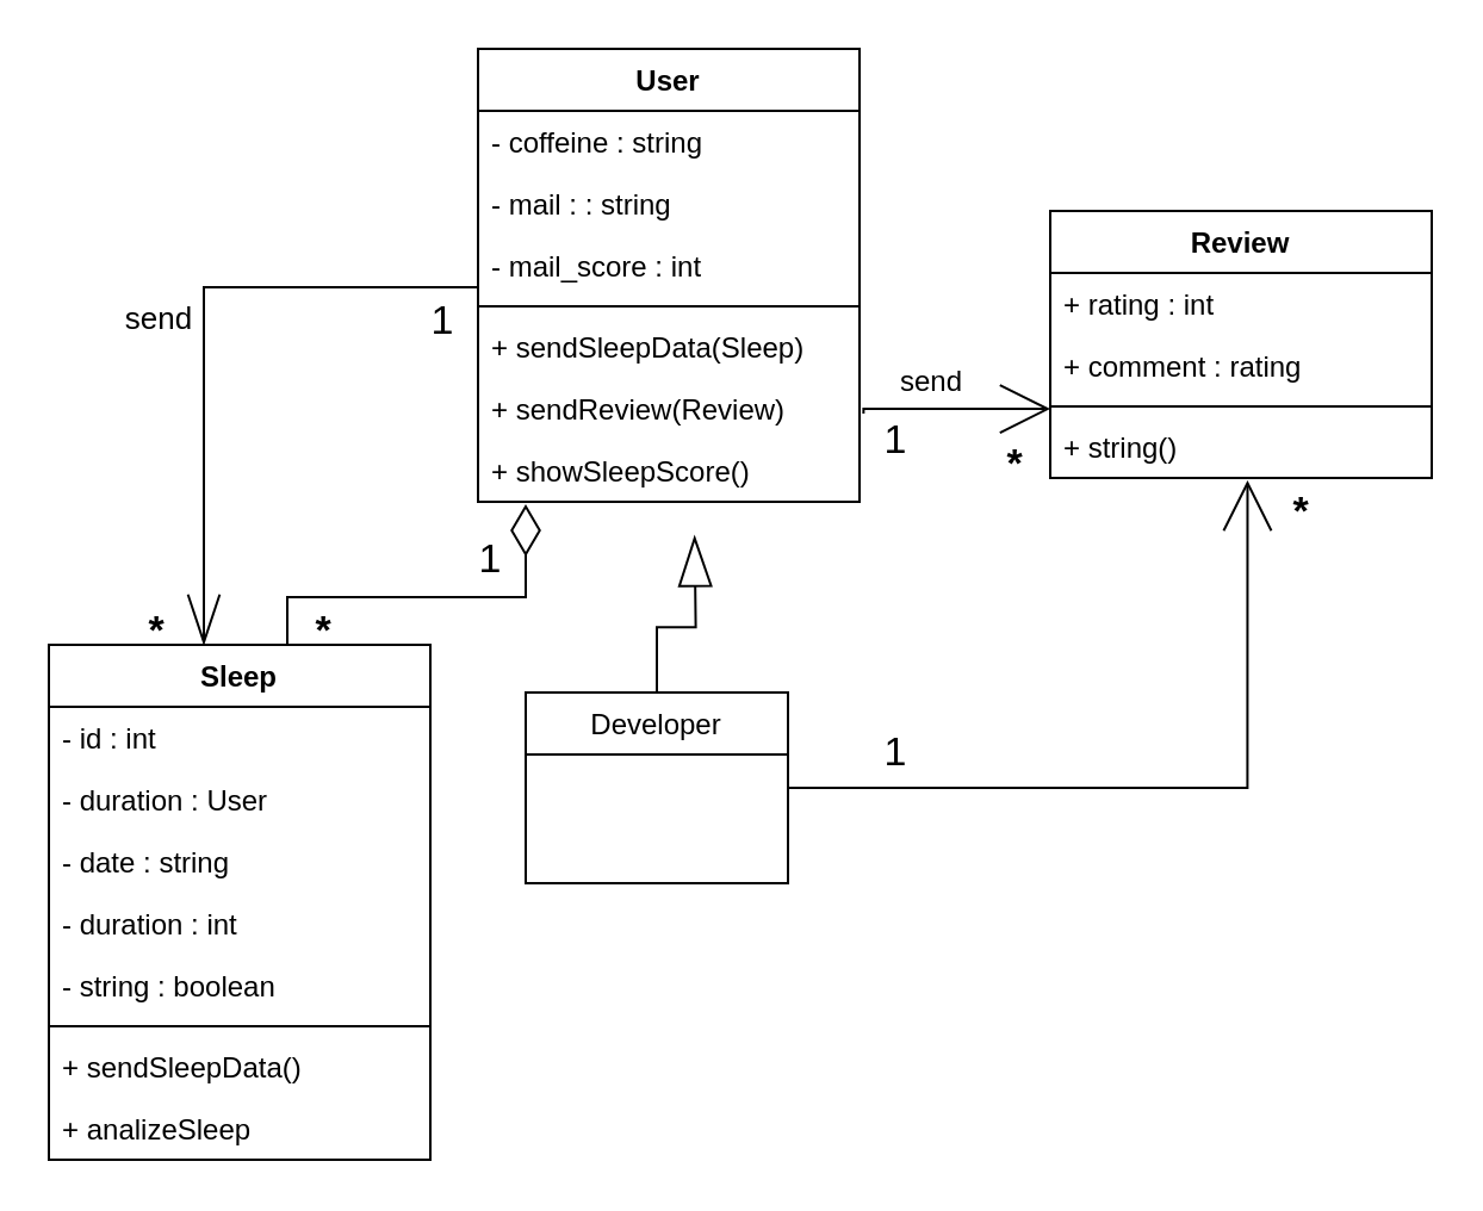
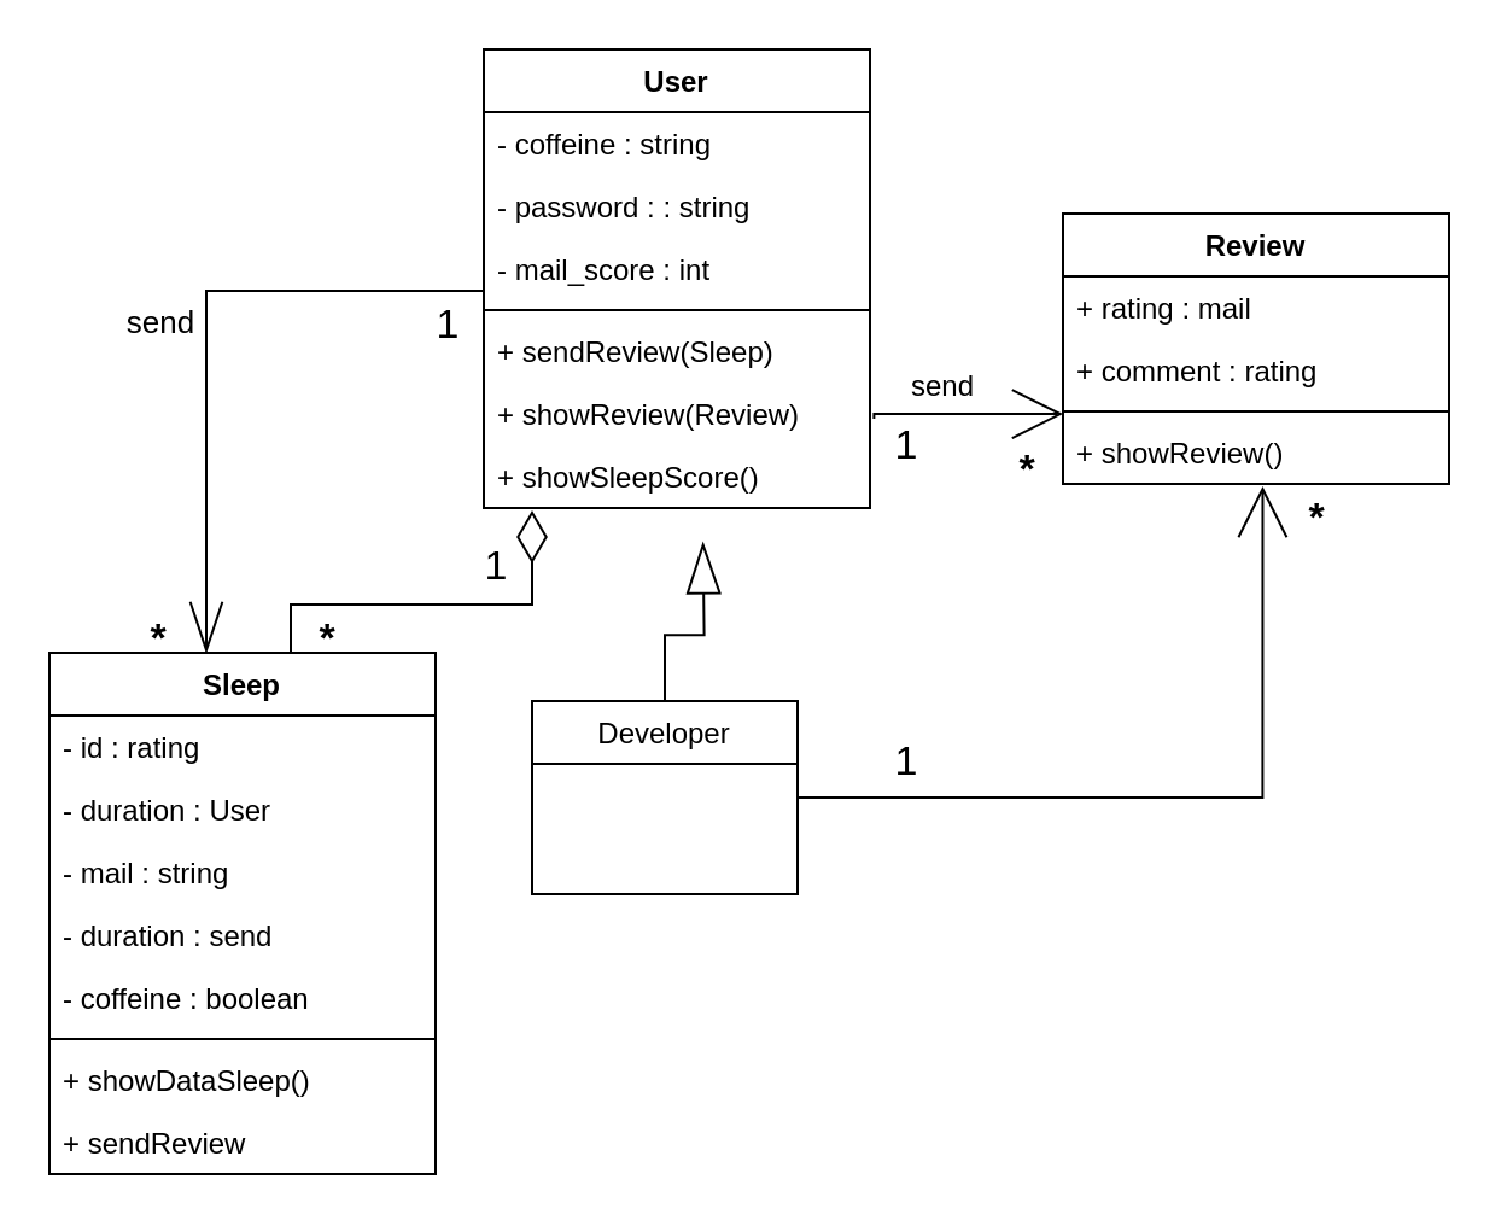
  <mxCell id="0" />
  <mxCell id="1" parent="0" />
  <mxCell id="2" style="edgeStyle=orthogonalEdgeStyle;rounded=0;orthogonalLoop=1;jettySize=auto;html=1;entryX=0.25;entryY=0;entryDx=0;entryDy=0;strokeWidth=1;fontSize=17;endArrow=openThin;endFill=0;endSize=19;targetPerimeterSpacing=0;exitX=0.003;exitY=0.845;exitDx=0;exitDy=0;exitPerimeter=0;" parent="1" source="21" edge="1"><mxGeometry relative="1" as="geometry"><mxPoint x="220" y="172" as="sourcePoint" /><mxPoint x="85" y="270" as="targetPoint" /><Array as="points"><mxPoint x="85" y="120" /></Array></mxGeometry></mxCell>
  <mxCell id="3" value="&lt;font style=&quot;font-size: 13px;&quot;&gt;send&lt;/font&gt;" style="edgeLabel;html=1;align=center;verticalAlign=middle;resizable=0;points=[];fontSize=17;" parent="2" vertex="1" connectable="0"><mxGeometry x="0.021" y="-9" relative="1" as="geometry"><mxPoint x="-11" y="-8" as="offset" /></mxGeometry></mxCell>
  <mxCell id="4" style="edgeStyle=orthogonalEdgeStyle;rounded=0;orthogonalLoop=1;jettySize=auto;html=1;endArrow=diamondThin;endFill=0;strokeWidth=1;endSize=19;targetPerimeterSpacing=0;" parent="1" edge="1"><mxGeometry relative="1" as="geometry"><mxPoint x="120" y="270" as="sourcePoint" /><mxPoint x="220" y="211" as="targetPoint" /><Array as="points"><mxPoint x="120" y="250" /><mxPoint x="220" y="250" /></Array></mxGeometry></mxCell>
  <mxCell id="5" value="&lt;b&gt;&lt;font style=&quot;font-size: 17px;&quot;&gt;*&lt;/font&gt;&lt;/b&gt;" style="text;html=1;align=center;verticalAlign=middle;resizable=0;points=[];autosize=1;strokeColor=none;fillColor=none;" parent="1" vertex="1"><mxGeometry x="120" y="250" width="30" height="30" as="geometry" /></mxCell>
  <mxCell id="6" value="1" style="text;html=1;align=center;verticalAlign=middle;resizable=0;points=[];autosize=1;strokeColor=none;fillColor=none;fontSize=17;" parent="1" vertex="1"><mxGeometry x="190" y="220" width="30" height="30" as="geometry" /></mxCell>
  <mxCell id="7" style="edgeStyle=orthogonalEdgeStyle;rounded=0;orthogonalLoop=1;jettySize=auto;html=1;entryX=0.506;entryY=1.008;entryDx=0;entryDy=0;entryPerimeter=0;strokeWidth=1;fontSize=13;endArrow=blockThin;endFill=0;endSize=19;targetPerimeterSpacing=0;" parent="1" source="9" edge="1"><mxGeometry relative="1" as="geometry"><mxPoint x="290.84" y="224.208" as="targetPoint" /></mxGeometry></mxCell>
  <mxCell id="8" style="edgeStyle=orthogonalEdgeStyle;rounded=0;orthogonalLoop=1;jettySize=auto;html=1;strokeWidth=1;fontSize=12;endArrow=open;endFill=0;endSize=19;targetPerimeterSpacing=0;entryX=0.591;entryY=1.115;entryDx=0;entryDy=0;entryPerimeter=0;" parent="1" source="9" edge="1"><mxGeometry relative="1" as="geometry"><mxPoint x="522.74" y="200.99" as="targetPoint" /><Array as="points"><mxPoint x="523" y="330" /></Array></mxGeometry></mxCell>
  <mxCell id="9" value="Developer" style="swimlane;fontStyle=0;childLayout=stackLayout;horizontal=1;startSize=26;fillColor=none;horizontalStack=0;resizeParent=1;resizeParentMax=0;resizeLast=0;collapsible=1;marginBottom=0;fontSize=12;" parent="1" vertex="1"><mxGeometry x="220" y="290" width="110" height="80" as="geometry" /></mxCell>
  <mxCell id="10" value="&lt;font style=&quot;font-size: 12px;&quot;&gt;send&lt;br&gt;&lt;/font&gt;" style="edgeLabel;html=1;align=center;verticalAlign=middle;resizable=0;points=[];fontSize=12;" parent="1" vertex="1" connectable="0"><mxGeometry x="390" y="159" as="geometry"><mxPoint x="-1" as="offset" /></mxGeometry></mxCell>
  <mxCell id="11" style="edgeStyle=orthogonalEdgeStyle;rounded=0;orthogonalLoop=1;jettySize=auto;html=1;strokeWidth=1;fontSize=12;endArrow=open;endFill=0;endSize=19;targetPerimeterSpacing=0;exitX=0.056;exitY=0.1;exitDx=0;exitDy=0;exitPerimeter=0;entryX=0;entryY=0.962;entryDx=0;entryDy=0;entryPerimeter=0;" parent="1" source="14" edge="1"><mxGeometry relative="1" as="geometry"><mxPoint x="440" y="171.012" as="targetPoint" /><Array as="points"><mxPoint x="362" y="171" /></Array><mxPoint x="358.04" y="169.79" as="sourcePoint" /></mxGeometry></mxCell>
  <mxCell id="12" value="1" style="text;html=1;align=center;verticalAlign=middle;resizable=0;points=[];autosize=1;strokeColor=none;fillColor=none;fontSize=17;" parent="1" vertex="1"><mxGeometry x="170" y="120" width="30" height="30" as="geometry" /></mxCell>
  <mxCell id="13" value="&lt;b&gt;&lt;font style=&quot;font-size: 17px;&quot;&gt;*&lt;/font&gt;&lt;/b&gt;" style="text;html=1;align=center;verticalAlign=middle;resizable=0;points=[];autosize=1;strokeColor=none;fillColor=none;" parent="1" vertex="1"><mxGeometry x="50" y="250" width="30" height="30" as="geometry" /></mxCell>
  <mxCell id="14" value="1" style="text;html=1;align=center;verticalAlign=middle;resizable=0;points=[];autosize=1;strokeColor=none;fillColor=none;fontSize=17;" parent="1" vertex="1"><mxGeometry x="360" y="170" width="30" height="30" as="geometry" /></mxCell>
  <mxCell id="15" value="&lt;b&gt;&lt;font style=&quot;font-size: 17px;&quot;&gt;*&lt;/font&gt;&lt;/b&gt;" style="text;html=1;align=center;verticalAlign=middle;resizable=0;points=[];autosize=1;strokeColor=none;fillColor=none;" parent="1" vertex="1"><mxGeometry x="410" y="180" width="30" height="30" as="geometry" /></mxCell>
  <mxCell id="16" value="1" style="text;html=1;align=center;verticalAlign=middle;resizable=0;points=[];autosize=1;strokeColor=none;fillColor=none;fontSize=17;" parent="1" vertex="1"><mxGeometry x="360" y="301" width="30" height="30" as="geometry" /></mxCell>
  <mxCell id="17" value="&lt;b&gt;&lt;font style=&quot;font-size: 17px;&quot;&gt;*&lt;/font&gt;&lt;/b&gt;" style="text;html=1;align=center;verticalAlign=middle;resizable=0;points=[];autosize=1;strokeColor=none;fillColor=none;" parent="1" vertex="1"><mxGeometry x="530" y="200" width="30" height="30" as="geometry" /></mxCell>
  <mxCell id="18" value="User" style="swimlane;fontStyle=1;align=center;verticalAlign=top;childLayout=stackLayout;horizontal=1;startSize=26;horizontalStack=0;resizeParent=1;resizeParentMax=0;resizeLast=0;collapsible=1;marginBottom=0;" vertex="1" parent="1"><mxGeometry x="200" y="20" width="160" height="190" as="geometry" /></mxCell>
  <mxCell id="19" value="- coffeine : string" style="text;strokeColor=none;fillColor=none;align=left;verticalAlign=top;spacingLeft=4;spacingRight=4;overflow=hidden;rotatable=0;points=[[0,0.5],[1,0.5]];portConstraint=eastwest;" vertex="1" parent="18"><mxGeometry y="26" width="160" height="26" as="geometry" /></mxCell>
- <mxCell id="20" value="- mail : : string&#10;" style="text;strokeColor=none;fillColor=none;align=left;verticalAlign=top;spacingLeft=4;spacingRight=4;overflow=hidden;rotatable=0;points=[[0,0.5],[1,0.5]];portConstraint=eastwest;" vertex="1" parent="18"><mxGeometry y="52" width="160" height="26" as="geometry" /></mxCell>
+ <mxCell id="20" value="- password : : string&#10;" style="text;strokeColor=none;fillColor=none;align=left;verticalAlign=top;spacingLeft=4;spacingRight=4;overflow=hidden;rotatable=0;points=[[0,0.5],[1,0.5]];portConstraint=eastwest;" vertex="1" parent="18"><mxGeometry y="52" width="160" height="26" as="geometry" /></mxCell>
  <mxCell id="21" value="- mail_score : int" style="text;strokeColor=none;fillColor=none;align=left;verticalAlign=top;spacingLeft=4;spacingRight=4;overflow=hidden;rotatable=0;points=[[0,0.5],[1,0.5]];portConstraint=eastwest;" vertex="1" parent="18"><mxGeometry y="78" width="160" height="26" as="geometry" /></mxCell>
  <mxCell id="22" value="" style="line;strokeWidth=1;fillColor=none;align=left;verticalAlign=middle;spacingTop=-1;spacingLeft=3;spacingRight=3;rotatable=0;labelPosition=right;points=[];portConstraint=eastwest;strokeColor=inherit;" vertex="1" parent="18"><mxGeometry y="104" width="160" height="8" as="geometry" /></mxCell>
- <mxCell id="23" value="+ sendSleepData(Sleep)" style="text;strokeColor=none;fillColor=none;align=left;verticalAlign=top;spacingLeft=4;spacingRight=4;overflow=hidden;rotatable=0;points=[[0,0.5],[1,0.5]];portConstraint=eastwest;" vertex="1" parent="18"><mxGeometry y="112" width="160" height="26" as="geometry" /></mxCell>
- <mxCell id="24" value="+ sendReview(Review)" style="text;strokeColor=none;fillColor=none;align=left;verticalAlign=top;spacingLeft=4;spacingRight=4;overflow=hidden;rotatable=0;points=[[0,0.5],[1,0.5]];portConstraint=eastwest;" vertex="1" parent="18"><mxGeometry y="138" width="160" height="26" as="geometry" /></mxCell>
+ <mxCell id="23" value="+ sendReview(Sleep)" style="text;strokeColor=none;fillColor=none;align=left;verticalAlign=top;spacingLeft=4;spacingRight=4;overflow=hidden;rotatable=0;points=[[0,0.5],[1,0.5]];portConstraint=eastwest;" vertex="1" parent="18"><mxGeometry y="112" width="160" height="26" as="geometry" /></mxCell>
+ <mxCell id="24" value="+ showReview(Review)" style="text;strokeColor=none;fillColor=none;align=left;verticalAlign=top;spacingLeft=4;spacingRight=4;overflow=hidden;rotatable=0;points=[[0,0.5],[1,0.5]];portConstraint=eastwest;" vertex="1" parent="18"><mxGeometry y="138" width="160" height="26" as="geometry" /></mxCell>
  <mxCell id="25" value="+ showSleepScore()" style="text;strokeColor=none;fillColor=none;align=left;verticalAlign=top;spacingLeft=4;spacingRight=4;overflow=hidden;rotatable=0;points=[[0,0.5],[1,0.5]];portConstraint=eastwest;" vertex="1" parent="18"><mxGeometry y="164" width="160" height="26" as="geometry" /></mxCell>
  <mxCell id="26" value="Sleep" style="swimlane;fontStyle=1;align=center;verticalAlign=top;childLayout=stackLayout;horizontal=1;startSize=26;horizontalStack=0;resizeParent=1;resizeParentMax=0;resizeLast=0;collapsible=1;marginBottom=0;" vertex="1" parent="1"><mxGeometry x="20" y="270" width="160" height="216" as="geometry" /></mxCell>
- <mxCell id="27" value="- id : int" style="text;strokeColor=none;fillColor=none;align=left;verticalAlign=top;spacingLeft=4;spacingRight=4;overflow=hidden;rotatable=0;points=[[0,0.5],[1,0.5]];portConstraint=eastwest;" vertex="1" parent="26"><mxGeometry y="26" width="160" height="26" as="geometry" /></mxCell>
+ <mxCell id="27" value="- id : rating" style="text;strokeColor=none;fillColor=none;align=left;verticalAlign=top;spacingLeft=4;spacingRight=4;overflow=hidden;rotatable=0;points=[[0,0.5],[1,0.5]];portConstraint=eastwest;" vertex="1" parent="26"><mxGeometry y="26" width="160" height="26" as="geometry" /></mxCell>
  <mxCell id="28" value="- duration : User" style="text;strokeColor=none;fillColor=none;align=left;verticalAlign=top;spacingLeft=4;spacingRight=4;overflow=hidden;rotatable=0;points=[[0,0.5],[1,0.5]];portConstraint=eastwest;" vertex="1" parent="26"><mxGeometry y="52" width="160" height="26" as="geometry" /></mxCell>
- <mxCell id="29" value="- date : string" style="text;strokeColor=none;fillColor=none;align=left;verticalAlign=top;spacingLeft=4;spacingRight=4;overflow=hidden;rotatable=0;points=[[0,0.5],[1,0.5]];portConstraint=eastwest;" vertex="1" parent="26"><mxGeometry y="78" width="160" height="26" as="geometry" /></mxCell>
- <mxCell id="30" value="- duration : int" style="text;strokeColor=none;fillColor=none;align=left;verticalAlign=top;spacingLeft=4;spacingRight=4;overflow=hidden;rotatable=0;points=[[0,0.5],[1,0.5]];portConstraint=eastwest;" vertex="1" parent="26"><mxGeometry y="104" width="160" height="26" as="geometry" /></mxCell>
- <mxCell id="31" value="- string : boolean" style="text;strokeColor=none;fillColor=none;align=left;verticalAlign=top;spacingLeft=4;spacingRight=4;overflow=hidden;rotatable=0;points=[[0,0.5],[1,0.5]];portConstraint=eastwest;" vertex="1" parent="26"><mxGeometry y="130" width="160" height="26" as="geometry" /></mxCell>
+ <mxCell id="29" value="- mail : string" style="text;strokeColor=none;fillColor=none;align=left;verticalAlign=top;spacingLeft=4;spacingRight=4;overflow=hidden;rotatable=0;points=[[0,0.5],[1,0.5]];portConstraint=eastwest;" vertex="1" parent="26"><mxGeometry y="78" width="160" height="26" as="geometry" /></mxCell>
+ <mxCell id="30" value="- duration : send" style="text;strokeColor=none;fillColor=none;align=left;verticalAlign=top;spacingLeft=4;spacingRight=4;overflow=hidden;rotatable=0;points=[[0,0.5],[1,0.5]];portConstraint=eastwest;" vertex="1" parent="26"><mxGeometry y="104" width="160" height="26" as="geometry" /></mxCell>
+ <mxCell id="31" value="- coffeine : boolean" style="text;strokeColor=none;fillColor=none;align=left;verticalAlign=top;spacingLeft=4;spacingRight=4;overflow=hidden;rotatable=0;points=[[0,0.5],[1,0.5]];portConstraint=eastwest;" vertex="1" parent="26"><mxGeometry y="130" width="160" height="26" as="geometry" /></mxCell>
  <mxCell id="32" value="" style="line;strokeWidth=1;fillColor=none;align=left;verticalAlign=middle;spacingTop=-1;spacingLeft=3;spacingRight=3;rotatable=0;labelPosition=right;points=[];portConstraint=eastwest;strokeColor=inherit;" vertex="1" parent="26"><mxGeometry y="156" width="160" height="8" as="geometry" /></mxCell>
- <mxCell id="33" value="+ sendSleepData()" style="text;strokeColor=none;fillColor=none;align=left;verticalAlign=top;spacingLeft=4;spacingRight=4;overflow=hidden;rotatable=0;points=[[0,0.5],[1,0.5]];portConstraint=eastwest;" vertex="1" parent="26"><mxGeometry y="164" width="160" height="26" as="geometry" /></mxCell>
- <mxCell id="34" value="+ analizeSleep" style="text;strokeColor=none;fillColor=none;align=left;verticalAlign=top;spacingLeft=4;spacingRight=4;overflow=hidden;rotatable=0;points=[[0,0.5],[1,0.5]];portConstraint=eastwest;" vertex="1" parent="26"><mxGeometry y="190" width="160" height="26" as="geometry" /></mxCell>
+ <mxCell id="33" value="+ showDataSleep()" style="text;strokeColor=none;fillColor=none;align=left;verticalAlign=top;spacingLeft=4;spacingRight=4;overflow=hidden;rotatable=0;points=[[0,0.5],[1,0.5]];portConstraint=eastwest;" vertex="1" parent="26"><mxGeometry y="164" width="160" height="26" as="geometry" /></mxCell>
+ <mxCell id="34" value="+ sendReview" style="text;strokeColor=none;fillColor=none;align=left;verticalAlign=top;spacingLeft=4;spacingRight=4;overflow=hidden;rotatable=0;points=[[0,0.5],[1,0.5]];portConstraint=eastwest;" vertex="1" parent="26"><mxGeometry y="190" width="160" height="26" as="geometry" /></mxCell>
  <mxCell id="35" value="Review" style="swimlane;fontStyle=1;align=center;verticalAlign=top;childLayout=stackLayout;horizontal=1;startSize=26;horizontalStack=0;resizeParent=1;resizeParentMax=0;resizeLast=0;collapsible=1;marginBottom=0;" vertex="1" parent="1"><mxGeometry x="440" y="88" width="160" height="112" as="geometry" /></mxCell>
- <mxCell id="36" value="+ rating : int" style="text;strokeColor=none;fillColor=none;align=left;verticalAlign=top;spacingLeft=4;spacingRight=4;overflow=hidden;rotatable=0;points=[[0,0.5],[1,0.5]];portConstraint=eastwest;" vertex="1" parent="35"><mxGeometry y="26" width="160" height="26" as="geometry" /></mxCell>
+ <mxCell id="36" value="+ rating : mail" style="text;strokeColor=none;fillColor=none;align=left;verticalAlign=top;spacingLeft=4;spacingRight=4;overflow=hidden;rotatable=0;points=[[0,0.5],[1,0.5]];portConstraint=eastwest;" vertex="1" parent="35"><mxGeometry y="26" width="160" height="26" as="geometry" /></mxCell>
  <mxCell id="37" value="+ comment : rating" style="text;strokeColor=none;fillColor=none;align=left;verticalAlign=top;spacingLeft=4;spacingRight=4;overflow=hidden;rotatable=0;points=[[0,0.5],[1,0.5]];portConstraint=eastwest;" vertex="1" parent="35"><mxGeometry y="52" width="160" height="26" as="geometry" /></mxCell>
  <mxCell id="38" value="" style="line;strokeWidth=1;fillColor=none;align=left;verticalAlign=middle;spacingTop=-1;spacingLeft=3;spacingRight=3;rotatable=0;labelPosition=right;points=[];portConstraint=eastwest;strokeColor=inherit;" vertex="1" parent="35"><mxGeometry y="78" width="160" height="8" as="geometry" /></mxCell>
- <mxCell id="39" value="+ string()" style="text;strokeColor=none;fillColor=none;align=left;verticalAlign=top;spacingLeft=4;spacingRight=4;overflow=hidden;rotatable=0;points=[[0,0.5],[1,0.5]];portConstraint=eastwest;" vertex="1" parent="35"><mxGeometry y="86" width="160" height="26" as="geometry" /></mxCell>
+ <mxCell id="39" value="+ showReview()" style="text;strokeColor=none;fillColor=none;align=left;verticalAlign=top;spacingLeft=4;spacingRight=4;overflow=hidden;rotatable=0;points=[[0,0.5],[1,0.5]];portConstraint=eastwest;" vertex="1" parent="35"><mxGeometry y="86" width="160" height="26" as="geometry" /></mxCell>
